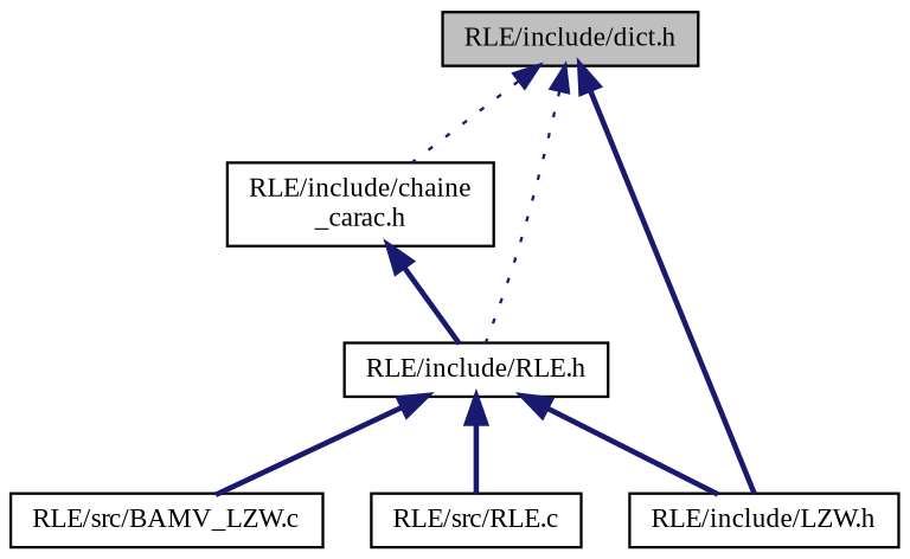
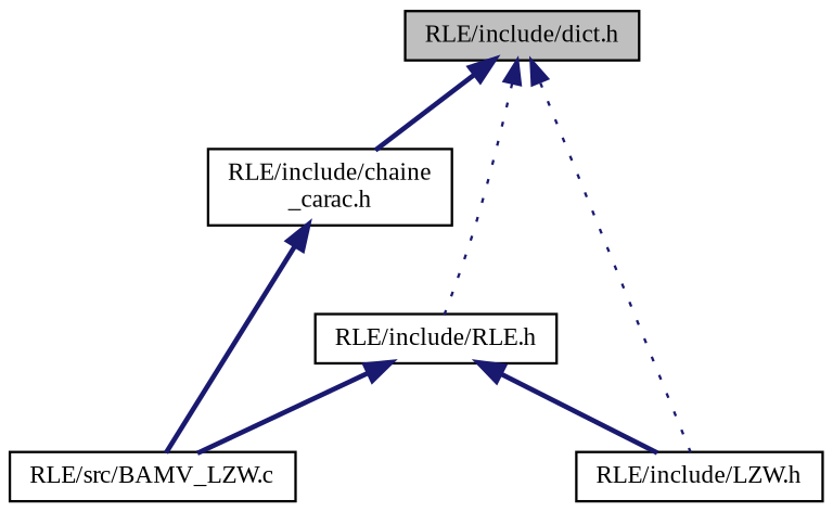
  digraph {
    fontname="Liberation Serif"
    node [color=black fillcolor=white fontname="Liberation Serif" fontsize=10 shape=record style=filled]
    edge [color=midnightblue dir=back fontname="Liberation Serif" fontsize=10 labelfontname=Helvetica labelfontsize=10 style=bold]
    n1 [fillcolor=grey75 fontcolor=black height=0.2 label="RLE/include/dict.h" width=0.4]
    n2 [height=0.2 label="RLE/include/chaine\l_carac.h" width=0.4]
    n3 [height=0.2 label="RLE/include/LZW.h" width=0.4]
    n4 [height=0.2 label="RLE/include/RLE.h" width=0.4]
    n5 [height=0.2 label="RLE/src/BAMV_LZW.c" width=0.4]
-   n6 [height=0.2 label="RLE/src/RLE.c" width=0.4]
-   n1 -> n2 [style=dotted]
-   n1 -> n3
+   n1 -> n2
+   n1 -> n3 [style=dotted]
    n1 -> n4 [style=dotted]
-   n2 -> n4
+   n2 -> n5
    n4 -> n3
    n4 -> n5
-   n4 -> n6
  }
